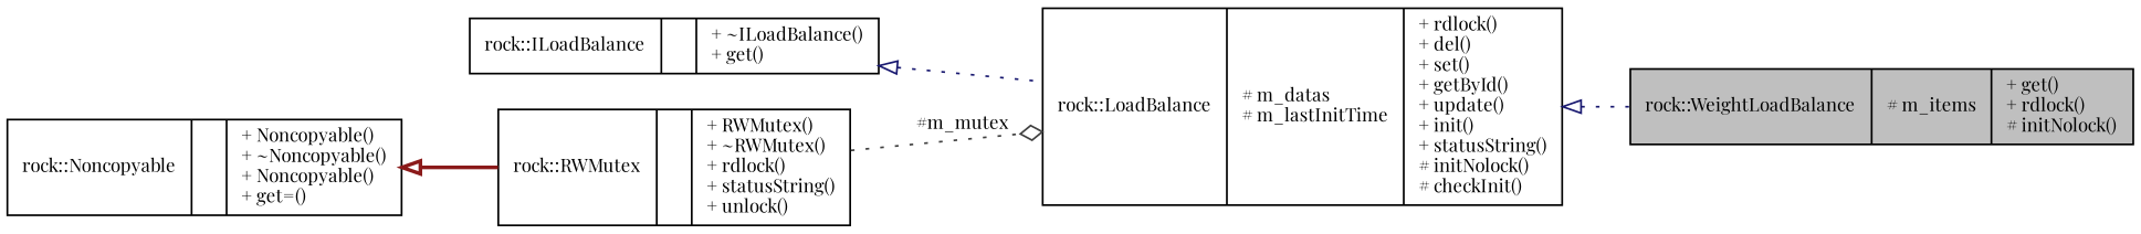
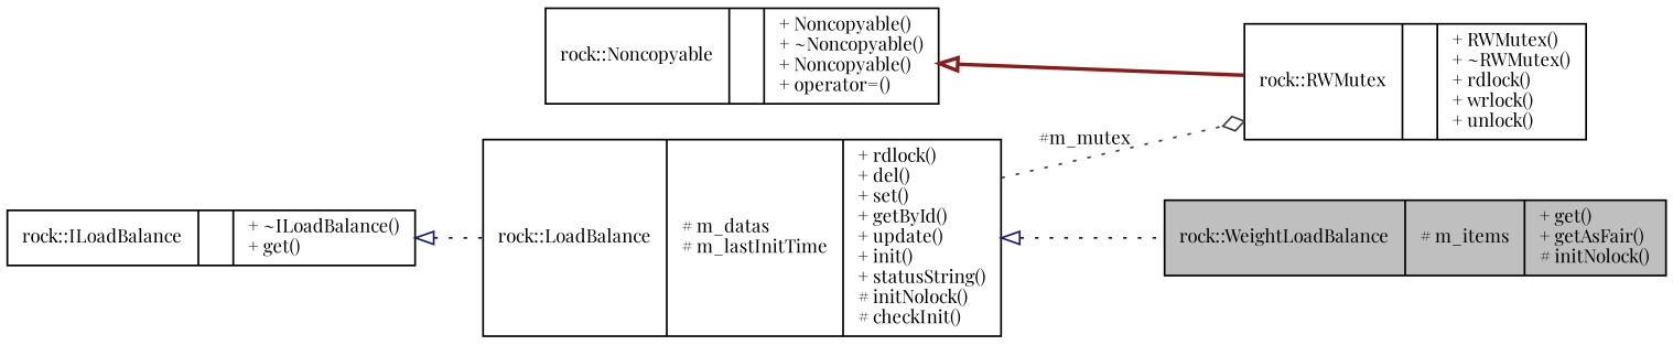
  digraph {
    fontname="Playfair Display"
    rankdir=LR
    node [color=black fillcolor=white fontname="Playfair Display" fontsize=10 shape=record style=filled]
    edge [arrowtail=onormal color=midnightblue dir=back fontname="Playfair Display" fontsize=10 labelfontname=Helvetica labelfontsize=10 style=dotted]
-   n1 [fillcolor=grey75 fontcolor=black height=0.2 label="{rock::WeightLoadBalance\n|# m_items\l|+ get()\l+ rdlock()\l# initNolock()\l}" width=0.4]
+   n1 [fillcolor=grey75 fontcolor=black height=0.2 label="{rock::WeightLoadBalance\n|# m_items\l|+ get()\l+ getAsFair()\l# initNolock()\l}" width=0.4]
    n2 [height=0.2 label="{rock::LoadBalance\n|# m_datas\l# m_lastInitTime\l|+ rdlock()\l+ del()\l+ set()\l+ getById()\l+ update()\l+ init()\l+ statusString()\l# initNolock()\l# checkInit()\l}" width=0.4]
    n3 [height=0.2 label="{rock::ILoadBalance\n||+ ~ILoadBalance()\l+ get()\l}" width=0.4]
-   n4 [height=0.2 label="{rock::RWMutex\n||+ RWMutex()\l+ ~RWMutex()\l+ rdlock()\l+ statusString()\l+ unlock()\l}" width=0.4]
-   n5 [height=0.2 label="{rock::Noncopyable\n||+ Noncopyable()\l+ ~Noncopyable()\l+ Noncopyable()\l+ get=()\l}" width=0.4]
+   n4 [height=0.2 label="{rock::RWMutex\n||+ RWMutex()\l+ ~RWMutex()\l+ rdlock()\l+ wrlock()\l+ unlock()\l}" width=0.4]
+   n5 [height=0.2 label="{rock::Noncopyable\n||+ Noncopyable()\l+ ~Noncopyable()\l+ Noncopyable()\l+ operator=()\l}" width=0.4]
    n2 -> n1
    n3 -> n2
-   n4 -> n2 [arrowhead=odiamond color=grey25 label=" #m_mutex" arrowtail="" dir=""]
+   n2 -> n4 [arrowhead=odiamond color=grey25 label=" #m_mutex" arrowtail="" dir=""]
    n5 -> n4 [color=firebrick4 style=bold]
  }
